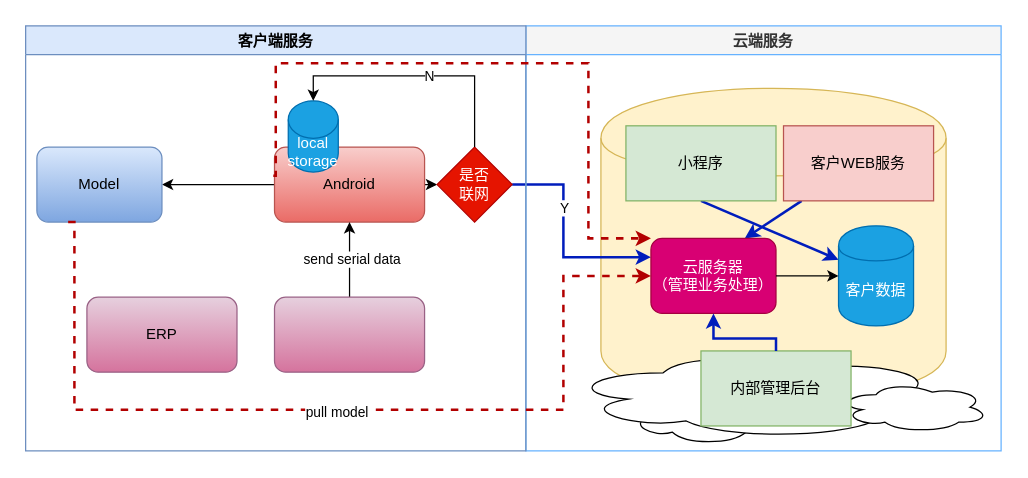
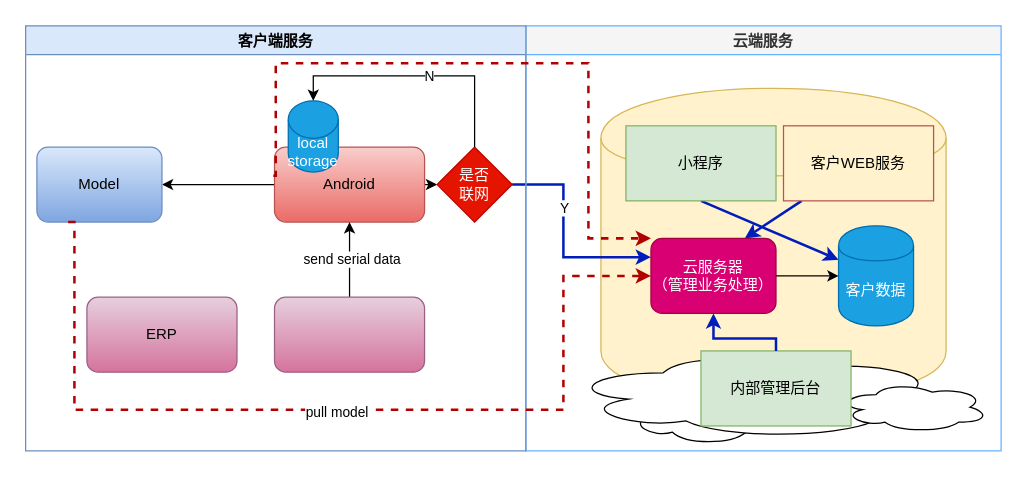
  <mxCell id="0" />
  <mxCell id="1" parent="0" />
  <mxCell id="2" value="" style="ellipse;shape=cloud;whiteSpace=wrap;html=1;shadow=0;" vertex="1" parent="1"><mxGeometry x="550" y="260" width="120" height="40" as="geometry" /></mxCell>
  <mxCell id="3" value="" style="shape=cylinder;whiteSpace=wrap;html=1;boundedLbl=1;backgroundOutline=1;shadow=0;fontFamily=Helvetica;fontSize=12;fontColor=#000000;align=center;strokeColor=#d6b656;fillColor=#fff2cc;" vertex="1" parent="1"><mxGeometry x="480" y="70" width="276" height="250" as="geometry" /></mxCell>
  <mxCell id="4" style="edgeStyle=none;rounded=0;orthogonalLoop=1;jettySize=auto;html=1;entryX=1;entryY=0.5;entryDx=0;entryDy=0;exitX=0;exitY=0.5;exitDx=0;exitDy=0;" edge="1" parent="1" source="8" target="12"><mxGeometry relative="1" as="geometry" /></mxCell>
  <mxCell id="5" style="edgeStyle=orthogonalEdgeStyle;rounded=0;orthogonalLoop=1;jettySize=auto;html=1;entryX=0;entryY=0.25;entryDx=0;entryDy=0;exitX=1;exitY=0.5;exitDx=0;exitDy=0;strokeWidth=2;fillColor=#0050ef;strokeColor=#001DBC;" edge="1" parent="1" source="25" target="17"><mxGeometry relative="1" as="geometry"><Array as="points"><mxPoint x="450" y="147" /><mxPoint x="450" y="205" /></Array></mxGeometry></mxCell>
  <mxCell id="6" value="Y" style="edgeLabel;html=1;align=center;verticalAlign=middle;resizable=0;points=[];" vertex="1" connectable="0" parent="5"><mxGeometry x="-0.303" relative="1" as="geometry"><mxPoint as="offset" /></mxGeometry></mxCell>
  <mxCell id="7" style="edgeStyle=orthogonalEdgeStyle;rounded=0;orthogonalLoop=1;jettySize=auto;html=1;exitX=1;exitY=0.5;exitDx=0;exitDy=0;entryX=0;entryY=0.5;entryDx=0;entryDy=0;" edge="1" parent="1" source="8" target="25"><mxGeometry relative="1" as="geometry" /></mxCell>
  <mxCell id="8" value="Android" style="rounded=1;whiteSpace=wrap;html=1;gradientColor=#ea6b66;fillColor=#f8cecc;strokeColor=#b85450;" vertex="1" parent="1"><mxGeometry x="219" y="117" width="120" height="60" as="geometry" /></mxCell>
  <mxCell id="9" style="edgeStyle=none;rounded=0;orthogonalLoop=1;jettySize=auto;html=1;entryX=0.5;entryY=1;entryDx=0;entryDy=0;" edge="1" parent="1" source="11" target="8"><mxGeometry relative="1" as="geometry" /></mxCell>
  <mxCell id="10" value="send serial data" style="edgeLabel;html=1;align=center;verticalAlign=middle;resizable=0;points=[];" vertex="1" connectable="0" parent="9"><mxGeometry x="0.033" y="-1" relative="1" as="geometry"><mxPoint as="offset" /></mxGeometry></mxCell>
  <mxCell id="11" value="" style="rounded=1;whiteSpace=wrap;html=1;gradientColor=#d5739d;fillColor=#e6d0de;strokeColor=#996185;" vertex="1" parent="1"><mxGeometry x="219" y="237" width="120" height="60" as="geometry" /></mxCell>
  <mxCell id="12" value="Model" style="rounded=1;whiteSpace=wrap;html=1;gradientColor=#7ea6e0;fillColor=#dae8fc;strokeColor=#6c8ebf;" vertex="1" parent="1"><mxGeometry x="29" y="117" width="100" height="60" as="geometry" /></mxCell>
  <mxCell id="13" style="edgeStyle=none;rounded=0;orthogonalLoop=1;jettySize=auto;html=1;exitX=0.5;exitY=1;exitDx=0;exitDy=0;strokeWidth=2;fillColor=#0050ef;strokeColor=#001DBC;" edge="1" parent="1" source="14" target="29"><mxGeometry relative="1" as="geometry" /></mxCell>
  <mxCell id="14" value="小程序" style="rounded=0;whiteSpace=wrap;html=1;fillColor=#d5e8d4;strokeColor=#82b366;" vertex="1" parent="1"><mxGeometry x="500" y="100" width="120" height="60" as="geometry" /></mxCell>
  <mxCell id="15" style="edgeStyle=none;rounded=0;orthogonalLoop=1;jettySize=auto;html=1;entryX=0.75;entryY=0;entryDx=0;entryDy=0;strokeWidth=2;fillColor=#0050ef;strokeColor=#001DBC;" edge="1" parent="1" source="16" target="17"><mxGeometry relative="1" as="geometry" /></mxCell>
- <mxCell id="16" value="客户WEB服务" style="rounded=0;whiteSpace=wrap;html=1;fillColor=#f8cecc;strokeColor=#b85450;" vertex="1" parent="1"><mxGeometry x="626" y="100" width="120" height="60" as="geometry" /></mxCell>
+ <mxCell id="16" value="客户WEB服务" style="rounded=0;whiteSpace=wrap;html=1;fillColor=#fff2cc;strokeColor=#b85450;" vertex="1" parent="1"><mxGeometry x="626" y="100" width="120" height="60" as="geometry" /></mxCell>
  <mxCell id="17" value="云服务器&lt;br&gt;（管理业务处理）" style="rounded=1;whiteSpace=wrap;html=1;shadow=0;fillColor=#d80073;strokeColor=#A50040;fontColor=#ffffff;" vertex="1" parent="1"><mxGeometry x="520" y="190" width="100" height="60" as="geometry" /></mxCell>
  <mxCell id="18" value="云端服务" style="swimlane;fillColor=#f5f5f5;fontColor=#333333;strokeColor=#66B2FF;" vertex="1" parent="1"><mxGeometry x="420" y="20" width="380" height="340" as="geometry" /></mxCell>
  <mxCell id="19" value="" style="ellipse;shape=cloud;whiteSpace=wrap;html=1;shadow=0;" vertex="1" parent="18"><mxGeometry x="80" y="285" width="120" height="50" as="geometry" /></mxCell>
  <mxCell id="20" value="" style="ellipse;shape=cloud;whiteSpace=wrap;html=1;shadow=0;" vertex="1" parent="18"><mxGeometry x="33" y="260" width="307" height="70" as="geometry" /></mxCell>
  <mxCell id="21" value="" style="ellipse;shape=cloud;whiteSpace=wrap;html=1;shadow=0;" vertex="1" parent="18"><mxGeometry x="250" y="285" width="120" height="40" as="geometry" /></mxCell>
  <mxCell id="22" value="内部管理后台" style="rounded=0;whiteSpace=wrap;html=1;fillColor=#d5e8d4;strokeColor=#82b366;" vertex="1" parent="18"><mxGeometry x="140" y="260" width="120" height="60" as="geometry" /></mxCell>
  <mxCell id="23" value="客户端服务" style="swimlane;fillColor=#dae8fc;strokeColor=#6c8ebf;" vertex="1" parent="18"><mxGeometry x="-400" width="400" height="340" as="geometry" /></mxCell>
  <mxCell id="24" value="local storage" style="shape=cylinder3;whiteSpace=wrap;html=1;boundedLbl=1;backgroundOutline=1;size=15;strokeColor=#006EAF;fillColor=#1ba1e2;fontColor=#ffffff;" vertex="1" parent="23"><mxGeometry x="210" y="60" width="40" height="57" as="geometry" /></mxCell>
  <mxCell id="25" value="是否&lt;br&gt;联网" style="rhombus;whiteSpace=wrap;html=1;strokeColor=#B20000;fillColor=#e51400;fontColor=#ffffff;" vertex="1" parent="23"><mxGeometry x="329" y="97" width="60" height="60" as="geometry" /></mxCell>
  <mxCell id="26" style="edgeStyle=orthogonalEdgeStyle;rounded=0;orthogonalLoop=1;jettySize=auto;html=1;exitX=0.5;exitY=0;exitDx=0;exitDy=0;entryX=0.5;entryY=0;entryDx=0;entryDy=0;entryPerimeter=0;" edge="1" parent="23" source="25" target="24"><mxGeometry relative="1" as="geometry" /></mxCell>
  <mxCell id="27" value="N" style="edgeLabel;html=1;align=center;verticalAlign=middle;resizable=0;points=[];" vertex="1" connectable="0" parent="26"><mxGeometry x="-0.091" relative="1" as="geometry"><mxPoint as="offset" /></mxGeometry></mxCell>
  <mxCell id="28" value="ERP" style="rounded=1;whiteSpace=wrap;html=1;gradientColor=#d5739d;fillColor=#e6d0de;strokeColor=#996185;" vertex="1" parent="23"><mxGeometry x="49" y="217" width="120" height="60" as="geometry" /></mxCell>
  <mxCell id="29" value="客户数据" style="shape=cylinder;whiteSpace=wrap;html=1;boundedLbl=1;backgroundOutline=1;shadow=0;fillColor=#1ba1e2;strokeColor=#006EAF;fontColor=#ffffff;" vertex="1" parent="1"><mxGeometry x="670" y="180" width="60" height="80" as="geometry" /></mxCell>
  <mxCell id="30" style="edgeStyle=orthogonalEdgeStyle;rounded=0;orthogonalLoop=1;jettySize=auto;html=1;entryX=0;entryY=0.5;entryDx=0;entryDy=0;" edge="1" parent="1" source="17" target="29"><mxGeometry relative="1" as="geometry" /></mxCell>
  <mxCell id="31" style="edgeStyle=orthogonalEdgeStyle;rounded=0;orthogonalLoop=1;jettySize=auto;html=1;strokeWidth=2;fillColor=#0050ef;strokeColor=#001DBC;" edge="1" parent="1" source="22" target="17"><mxGeometry relative="1" as="geometry"><Array as="points"><mxPoint x="620" y="270" /><mxPoint x="570" y="270" /></Array></mxGeometry></mxCell>
  <mxCell id="32" style="edgeStyle=orthogonalEdgeStyle;rounded=0;orthogonalLoop=1;jettySize=auto;html=1;entryX=0;entryY=0.5;entryDx=0;entryDy=0;exitX=0.25;exitY=1;exitDx=0;exitDy=0;fillColor=#e51400;strokeColor=#B20000;strokeWidth=2;dashed=1;" edge="1" parent="1" source="12" target="17"><mxGeometry relative="1" as="geometry"><mxPoint x="520" y="237" as="targetPoint" /><Array as="points"><mxPoint x="59" y="327" /><mxPoint x="450" y="327" /><mxPoint x="450" y="220" /></Array></mxGeometry></mxCell>
  <mxCell id="33" value="pull model" style="edgeLabel;html=1;align=center;verticalAlign=middle;resizable=0;points=[];" vertex="1" connectable="0" parent="32"><mxGeometry x="0.006" y="-1" relative="1" as="geometry"><mxPoint as="offset" /></mxGeometry></mxCell>
  <mxCell id="34" style="edgeStyle=orthogonalEdgeStyle;rounded=0;orthogonalLoop=1;jettySize=auto;html=1;entryX=0;entryY=0;entryDx=0;entryDy=0;exitX=-0.008;exitY=0.383;exitDx=0;exitDy=0;exitPerimeter=0;fillColor=#e51400;strokeColor=#B20000;strokeWidth=2;dashed=1;" edge="1" parent="1" source="8" target="17"><mxGeometry relative="1" as="geometry"><Array as="points"><mxPoint x="220" y="140" /><mxPoint x="220" y="50" /><mxPoint x="470" y="50" /><mxPoint x="470" y="190" /></Array></mxGeometry></mxCell>
